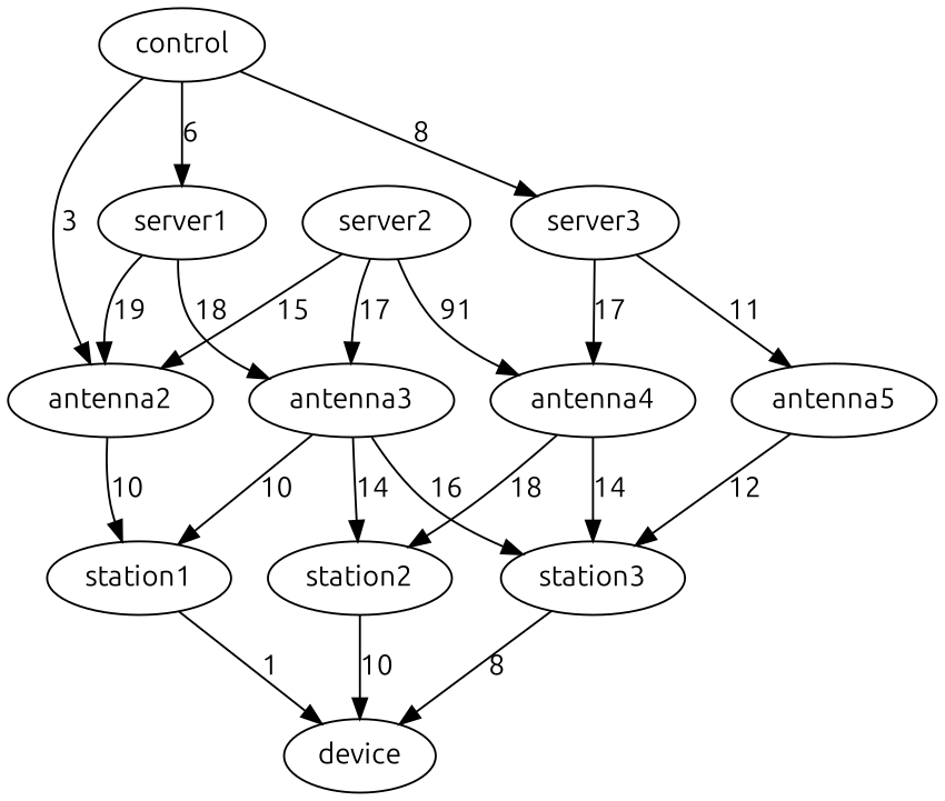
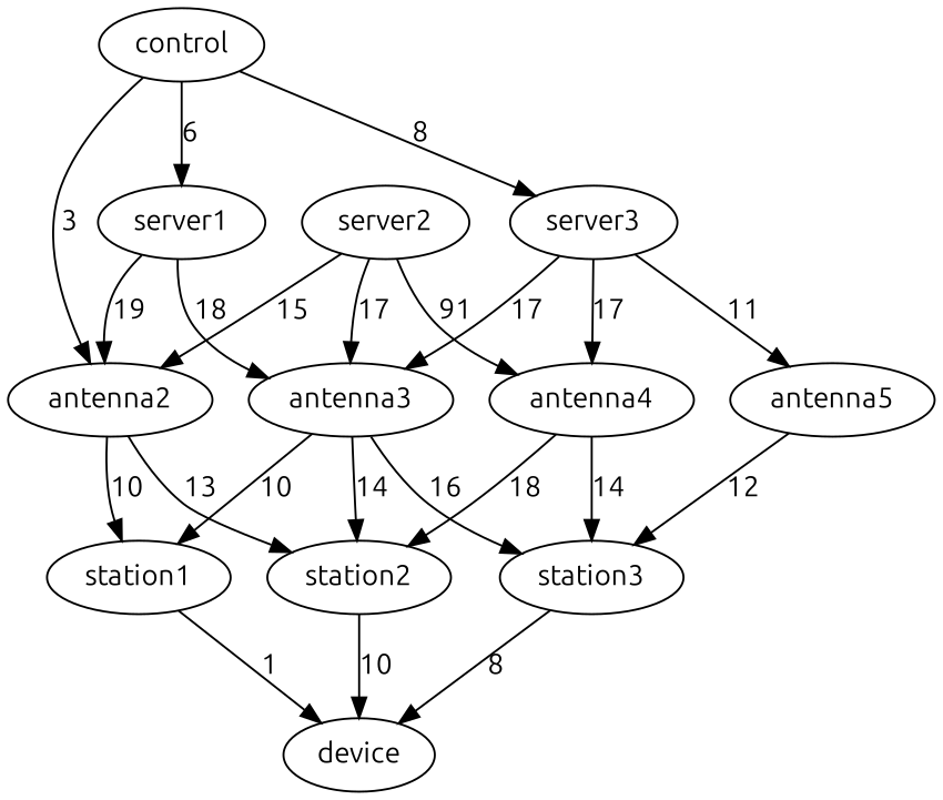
  digraph {
    fontname=Ubuntu
    node [fontname=Ubuntu]
    edge [fontname=Ubuntu]
    control
    server1
    server3
    antenna2
    antenna3
    server2
    antenna4
    antenna5
    station1
    station2
    station3
    device
    control -> server1 [label=6]
    control -> server3 [label=8]
    control -> antenna2 [label=3]
    server1 -> antenna2 [label=19]
    server1 -> antenna3 [label=18]
+   server3 -> antenna3 [label=17]
    server3 -> antenna4 [label=17]
    server3 -> antenna5 [label=11]
    antenna2 -> station1 [label=10]
+   antenna2 -> station2 [label=13]
    antenna3 -> station1 [label=10]
    antenna3 -> station2 [label=14]
    antenna3 -> station3 [label=16]
    server2 -> antenna2 [label=15]
    server2 -> antenna3 [label=17]
    server2 -> antenna4 [label=91]
    antenna4 -> station2 [label=18]
    antenna4 -> station3 [label=14]
    antenna5 -> station3 [label=12]
    station1 -> device [label=1]
    station2 -> device [label=10]
    station3 -> device [label=8]
  }
